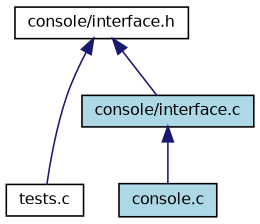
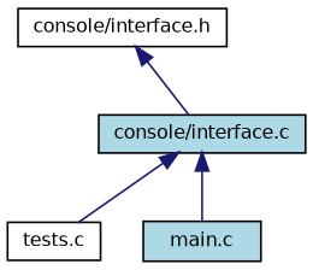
  digraph {
    node [color=black fillcolor=white fontname=Helvetica fontsize=10 shape=record style=filled]
    edge [color=midnightblue dir=back fontname=Helvetica fontsize=10 labelfontname=Helvetica labelfontsize=10 style=solid]
    n1 [fontcolor=black height=0.2 label="console/interface.h" width=0.4]
    n2 [fillcolor=lightblue height=0.2 label="console/interface.c" width=0.4]
    n3 [height=0.2 label="tests.c" width=0.4]
-   n4 [fillcolor=lightblue height=0.2 label="console.c" width=0.4]
+   n4 [fillcolor=lightblue height=0.2 label="main.c" width=0.4]
    n1 -> n2
-   n1 -> n3
+   n2 -> n3
    n2 -> n4
  }
